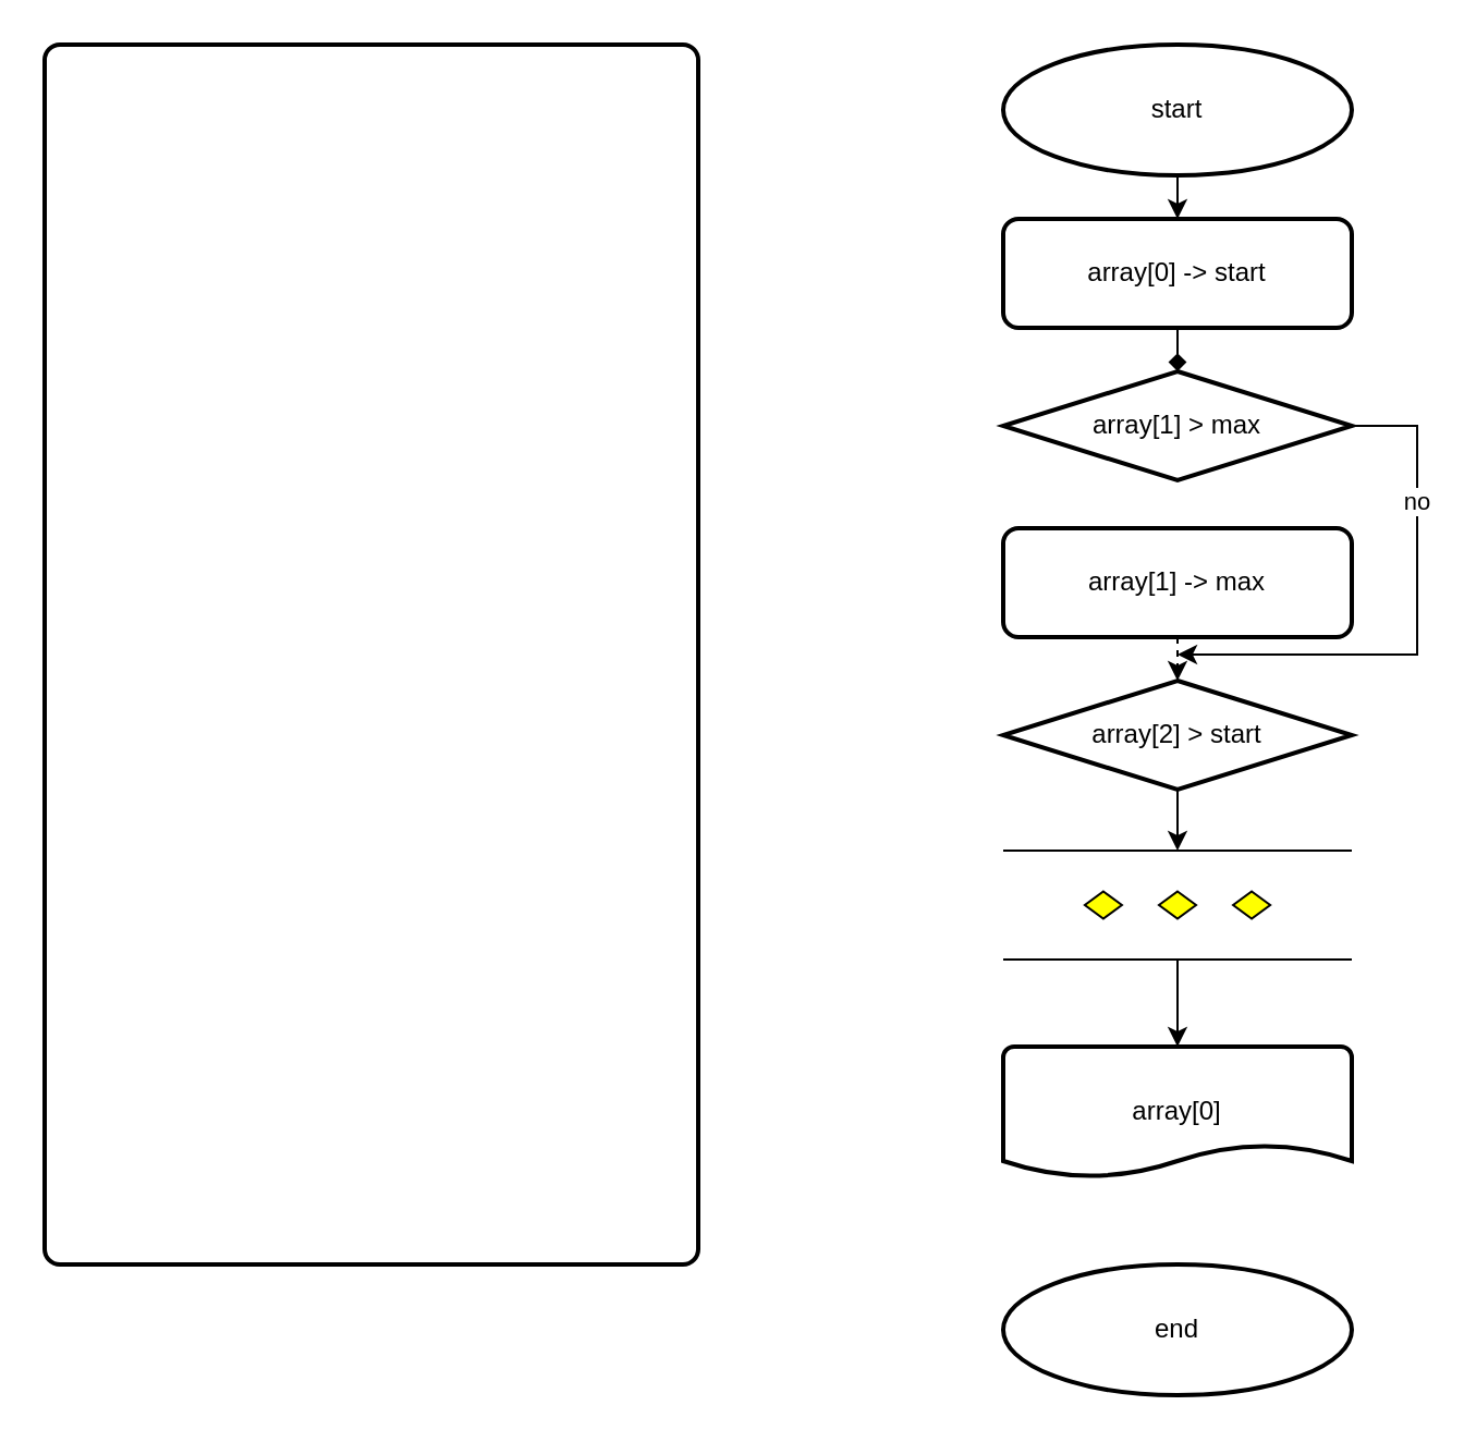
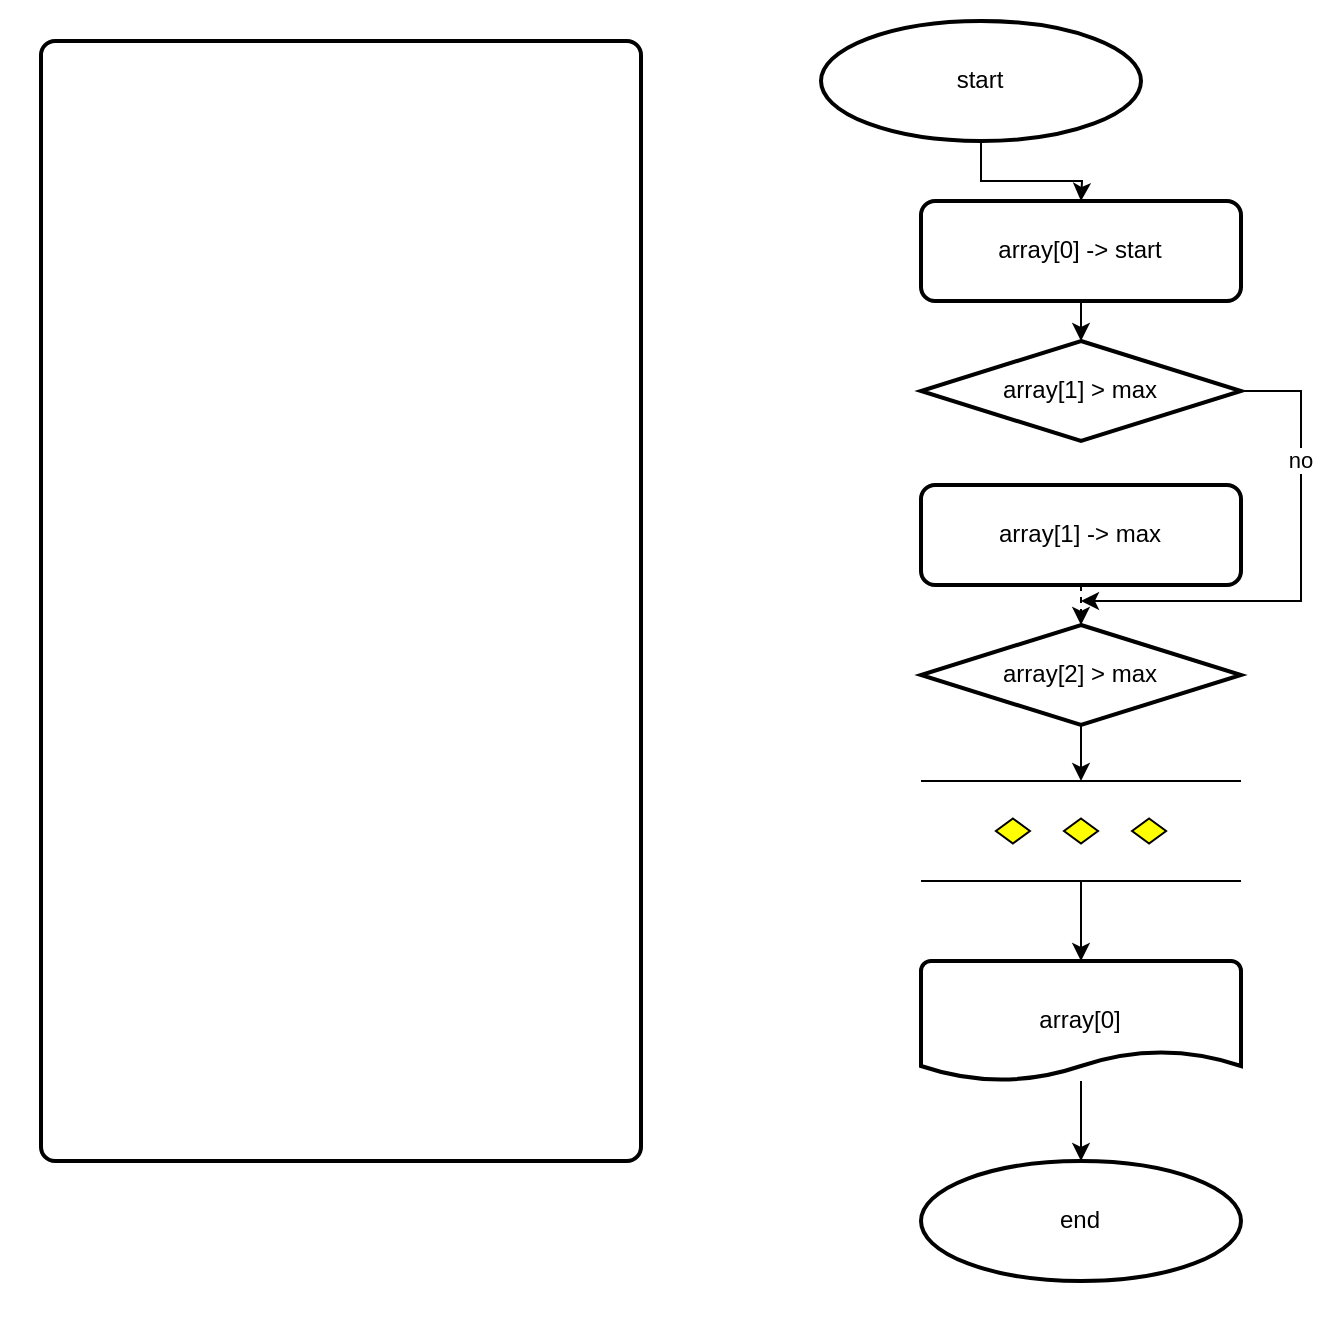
  <mxCell id="0" />
  <mxCell id="1" parent="0" />
  <mxCell id="2" style="edgeStyle=orthogonalEdgeStyle;rounded=0;orthogonalLoop=1;jettySize=auto;html=1;exitX=0.5;exitY=1;exitDx=0;exitDy=0;exitPerimeter=0;entryX=0.5;entryY=0;entryDx=0;entryDy=0;entryPerimeter=0;" edge="1" parent="1" source="3"><mxGeometry relative="1" as="geometry"><mxPoint x="540" y="100" as="targetPoint" /></mxGeometry></mxCell>
- <mxCell id="3" value="start" style="strokeWidth=2;html=1;shape=mxgraph.flowchart.start_1;whiteSpace=wrap;" vertex="1" parent="1"><mxGeometry x="460" y="20" width="160" height="60" as="geometry" /></mxCell>
+ <mxCell id="3" value="start" style="strokeWidth=2;html=1;shape=mxgraph.flowchart.start_1;whiteSpace=wrap;" vertex="1" parent="1"><mxGeometry x="410" y="10" width="160" height="60" as="geometry" /></mxCell>
  <mxCell id="4" value="no" style="edgeStyle=orthogonalEdgeStyle;rounded=0;orthogonalLoop=1;jettySize=auto;html=1;" edge="1" parent="1" source="5"><mxGeometry x="-0.469" relative="1" as="geometry"><mxPoint x="540" y="300" as="targetPoint" /><Array as="points"><mxPoint x="650" y="195" /><mxPoint x="650" y="300" /></Array><mxPoint as="offset" /></mxGeometry></mxCell>
  <mxCell id="5" value="array[1] &amp;gt; max" style="strokeWidth=2;html=1;shape=mxgraph.flowchart.decision;whiteSpace=wrap;" vertex="1" parent="1"><mxGeometry x="460" y="170" width="160" height="50" as="geometry" /></mxCell>
+ <mxCell id="6" value="" style="edgeStyle=orthogonalEdgeStyle;rounded=0;orthogonalLoop=1;jettySize=auto;html=1;" edge="1" parent="1" source="7" target="8"><mxGeometry relative="1" as="geometry" /></mxCell>
  <mxCell id="7" value="array[0]" style="strokeWidth=2;html=1;shape=mxgraph.flowchart.document2;whiteSpace=wrap;size=0.25;" vertex="1" parent="1"><mxGeometry x="460" y="480" width="160" height="60" as="geometry" /></mxCell>
  <mxCell id="8" value="end" style="strokeWidth=2;html=1;shape=mxgraph.flowchart.start_1;whiteSpace=wrap;" vertex="1" parent="1"><mxGeometry x="460" y="580" width="160" height="60" as="geometry" /></mxCell>
- <mxCell id="9" style="edgeStyle=orthogonalEdgeStyle;rounded=0;orthogonalLoop=1;jettySize=auto;html=1;exitX=0.5;exitY=1;exitDx=0;exitDy=0;entryX=0.5;entryY=0;entryDx=0;entryDy=0;entryPerimeter=0;endArrow=diamond;" edge="1" parent="1" source="10" target="5"><mxGeometry relative="1" as="geometry" /></mxCell>
+ <mxCell id="9" style="edgeStyle=orthogonalEdgeStyle;rounded=0;orthogonalLoop=1;jettySize=auto;html=1;exitX=0.5;exitY=1;exitDx=0;exitDy=0;entryX=0.5;entryY=0;entryDx=0;entryDy=0;entryPerimeter=0;" edge="1" parent="1" source="10" target="5"><mxGeometry relative="1" as="geometry" /></mxCell>
  <mxCell id="10" value="array[0] -&amp;gt; start" style="rounded=1;whiteSpace=wrap;html=1;absoluteArcSize=1;arcSize=14;strokeWidth=2;" vertex="1" parent="1"><mxGeometry x="460" y="100" width="160" height="50" as="geometry" /></mxCell>
  <mxCell id="11" value="" style="rounded=1;whiteSpace=wrap;html=1;absoluteArcSize=1;arcSize=14;strokeWidth=2;" vertex="1" parent="1"><mxGeometry x="20" y="20" width="300" height="560" as="geometry" /></mxCell>
  <mxCell id="12" style="edgeStyle=orthogonalEdgeStyle;rounded=0;orthogonalLoop=1;jettySize=auto;html=1;exitX=0.5;exitY=1;exitDx=0;exitDy=0;entryX=0.5;entryY=0;entryDx=0;entryDy=0;entryPerimeter=0;dashed=1;" edge="1" parent="1" source="13" target="15"><mxGeometry relative="1" as="geometry" /></mxCell>
  <mxCell id="13" value="array[1] -&amp;gt; max" style="rounded=1;whiteSpace=wrap;html=1;absoluteArcSize=1;arcSize=14;strokeWidth=2;" vertex="1" parent="1"><mxGeometry x="460" y="242" width="160" height="50" as="geometry" /></mxCell>
  <mxCell id="14" style="edgeStyle=orthogonalEdgeStyle;rounded=0;orthogonalLoop=1;jettySize=auto;html=1;exitX=0.5;exitY=1;exitDx=0;exitDy=0;exitPerimeter=0;entryX=0.5;entryY=0;entryDx=0;entryDy=0;entryPerimeter=0;" edge="1" parent="1" source="15" target="17"><mxGeometry relative="1" as="geometry" /></mxCell>
- <mxCell id="15" value="array[2] &amp;gt; start" style="strokeWidth=2;html=1;shape=mxgraph.flowchart.decision;whiteSpace=wrap;" vertex="1" parent="1"><mxGeometry x="460" y="312" width="160" height="50" as="geometry" /></mxCell>
+ <mxCell id="15" value="array[2] &amp;gt; max" style="strokeWidth=2;html=1;shape=mxgraph.flowchart.decision;whiteSpace=wrap;" vertex="1" parent="1"><mxGeometry x="460" y="312" width="160" height="50" as="geometry" /></mxCell>
  <mxCell id="16" style="edgeStyle=orthogonalEdgeStyle;rounded=0;orthogonalLoop=1;jettySize=auto;html=1;exitX=0.5;exitY=1;exitDx=0;exitDy=0;exitPerimeter=0;" edge="1" parent="1" source="17" target="7"><mxGeometry relative="1" as="geometry" /></mxCell>
  <mxCell id="17" value="" style="verticalLabelPosition=bottom;verticalAlign=top;html=1;shape=mxgraph.flowchart.parallel_mode;pointerEvents=1" vertex="1" parent="1"><mxGeometry x="460" y="390" width="160" height="50" as="geometry" /></mxCell>
